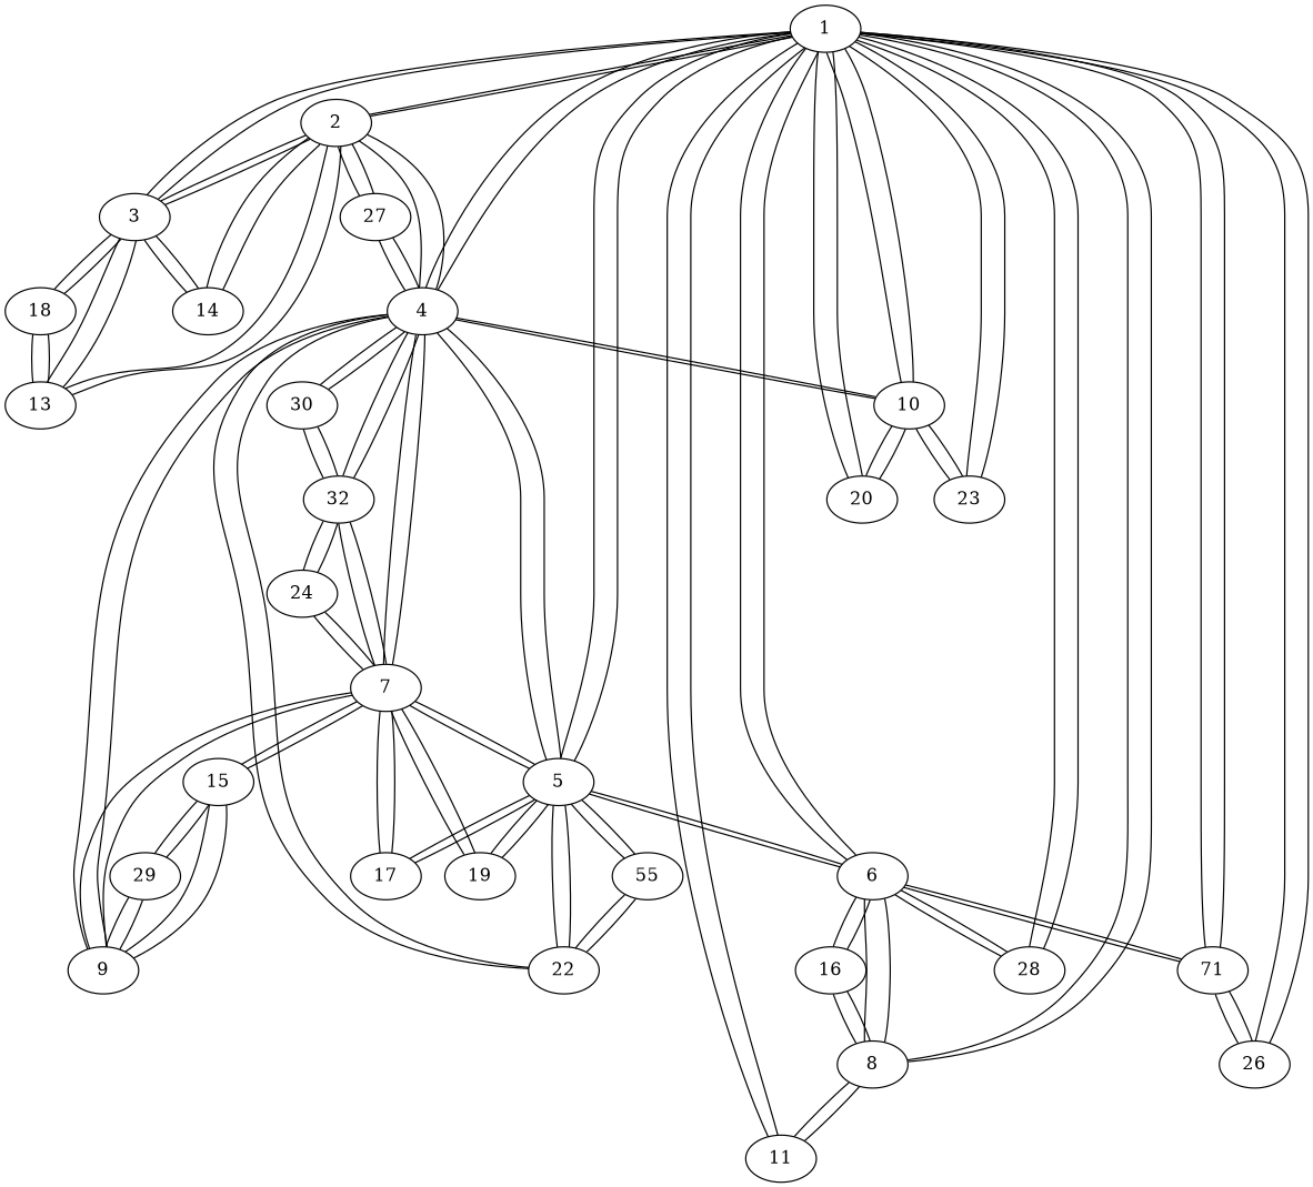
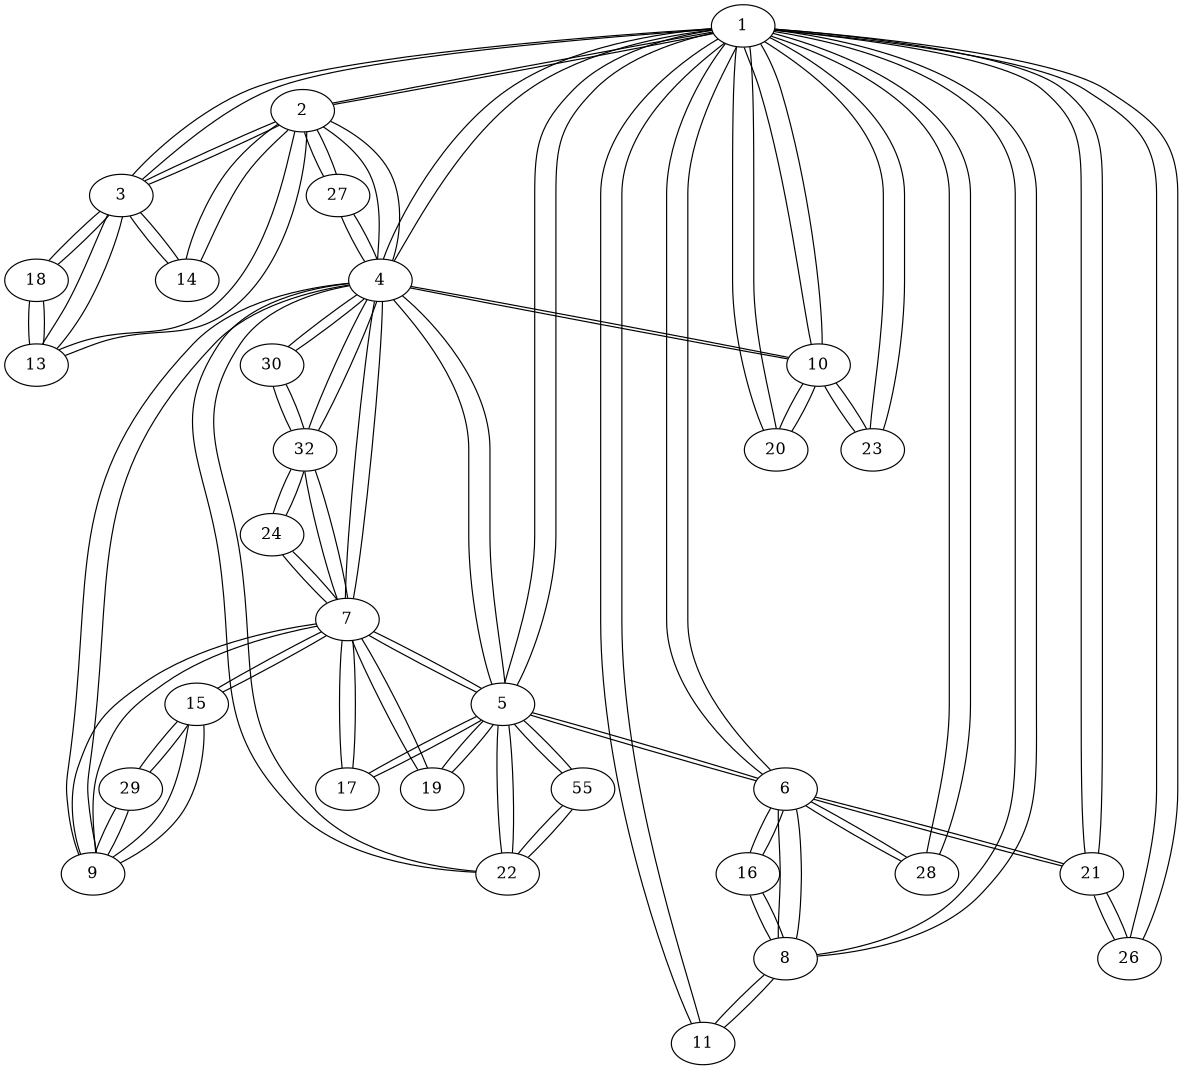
  graph {
    1
    2
    3
    4
    5
    6
    8
    10
    11
    20
-   21 [label=71]
+   21
    23
    26
    28
    13
    14
    27
    18
    7
    9
    n21 [label=32]
    22
    30
    17
    19
    n26 [label=55]
    16
    15
    24
    29
    1 -- 2
    1 -- 3
    1 -- 4
    1 -- 5
    1 -- 6
    1 -- 8
    1 -- 10
    1 -- 11
    1 -- 20
    1 -- 21
    1 -- 23
    1 -- 26
    1 -- 28
    2 -- 1
    2 -- 3
    2 -- 4
    2 -- 13
    2 -- 14
    2 -- 27
    3 -- 1
    3 -- 2
    3 -- 13
    3 -- 14
    3 -- 18
    4 -- 1
    4 -- 2
    4 -- 5
    4 -- 10
    4 -- 27
    4 -- 7
    4 -- 9
    4 -- n21
    4 -- 22
    4 -- 30
    5 -- 1
    5 -- 4
    5 -- 6
    5 -- 7
    5 -- 22
    5 -- 17
    5 -- 19
    5 -- n26
    6 -- 1
    6 -- 5
    6 -- 8
    6 -- 21
    6 -- 28
    6 -- 16
    8 -- 1
    8 -- 6
    8 -- 11
    8 -- 16
    10 -- 1
    10 -- 4
    10 -- 20
    10 -- 23
    11 -- 1
    11 -- 8
    20 -- 1
    20 -- 10
    21 -- 1
    21 -- 6
    21 -- 26
    23 -- 1
    23 -- 10
    26 -- 1
    26 -- 21
    28 -- 1
    28 -- 6
    13 -- 2
    13 -- 3
    13 -- 18
    14 -- 2
    14 -- 3
    27 -- 2
    27 -- 4
    18 -- 3
    18 -- 13
    7 -- 4
    7 -- 5
    7 -- 9
    7 -- n21
    7 -- 17
    7 -- 19
    7 -- 15
    7 -- 24
    9 -- 4
    9 -- 7
    9 -- 15
    9 -- 29
    n21 -- 4
    n21 -- 7
    n21 -- 30
    n21 -- 24
    22 -- 4
    22 -- 5
    22 -- n26
    30 -- 4
    30 -- n21
    17 -- 5
    17 -- 7
    19 -- 5
    19 -- 7
    n26 -- 5
    n26 -- 22
    16 -- 6
    16 -- 8
    15 -- 7
    15 -- 9
    15 -- 29
    24 -- 7
    24 -- n21
    29 -- 9
    29 -- 15
  }
